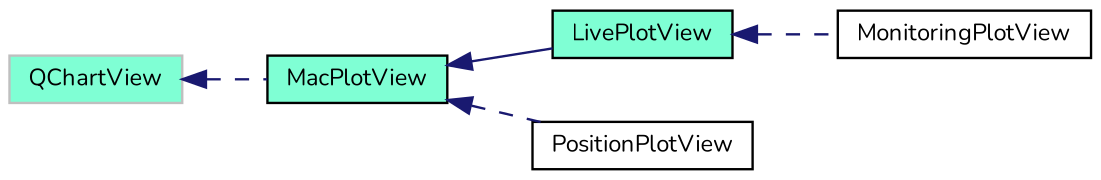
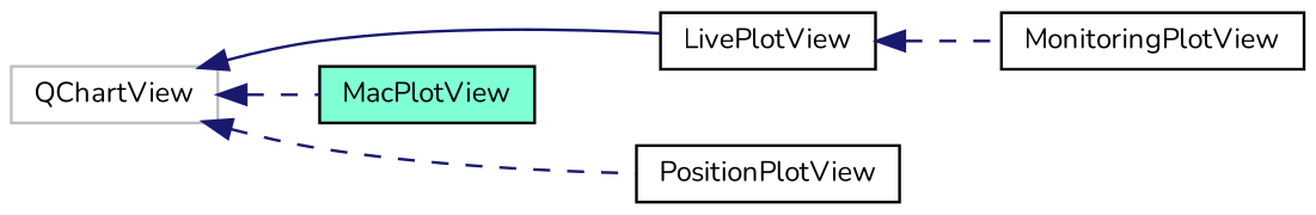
  digraph {
    fontname=Nunito
    rankdir=LR
    node [color=black fillcolor=white fontname=Nunito fontsize=10 shape=record style=filled]
    edge [color=midnightblue dir=back fontname=Nunito fontsize=10 labelfontname=Helvetica labelfontsize=10 style=dashed]
-   n1 [color=grey75 fillcolor=aquamarine height=0.2 label=QChartView width=0.4]
-   n2 [fillcolor=aquamarine height=0.2 label=LivePlotView width=0.4]
+   n1 [color=grey75 height=0.2 label=QChartView width=0.4]
+   n2 [height=0.2 label=LivePlotView width=0.4]
    n3 [fillcolor=aquamarine height=0.2 label=MacPlotView width=0.4]
    n4 [height=0.2 label=PositionPlotView width=0.4]
    n5 [height=0.2 label=MonitoringPlotView width=0.4]
-   n3 -> n2 [style=solid]
+   n1 -> n2 [style=solid]
    n1 -> n3
-   n3 -> n4
+   n1 -> n4
    n2 -> n5
  }
